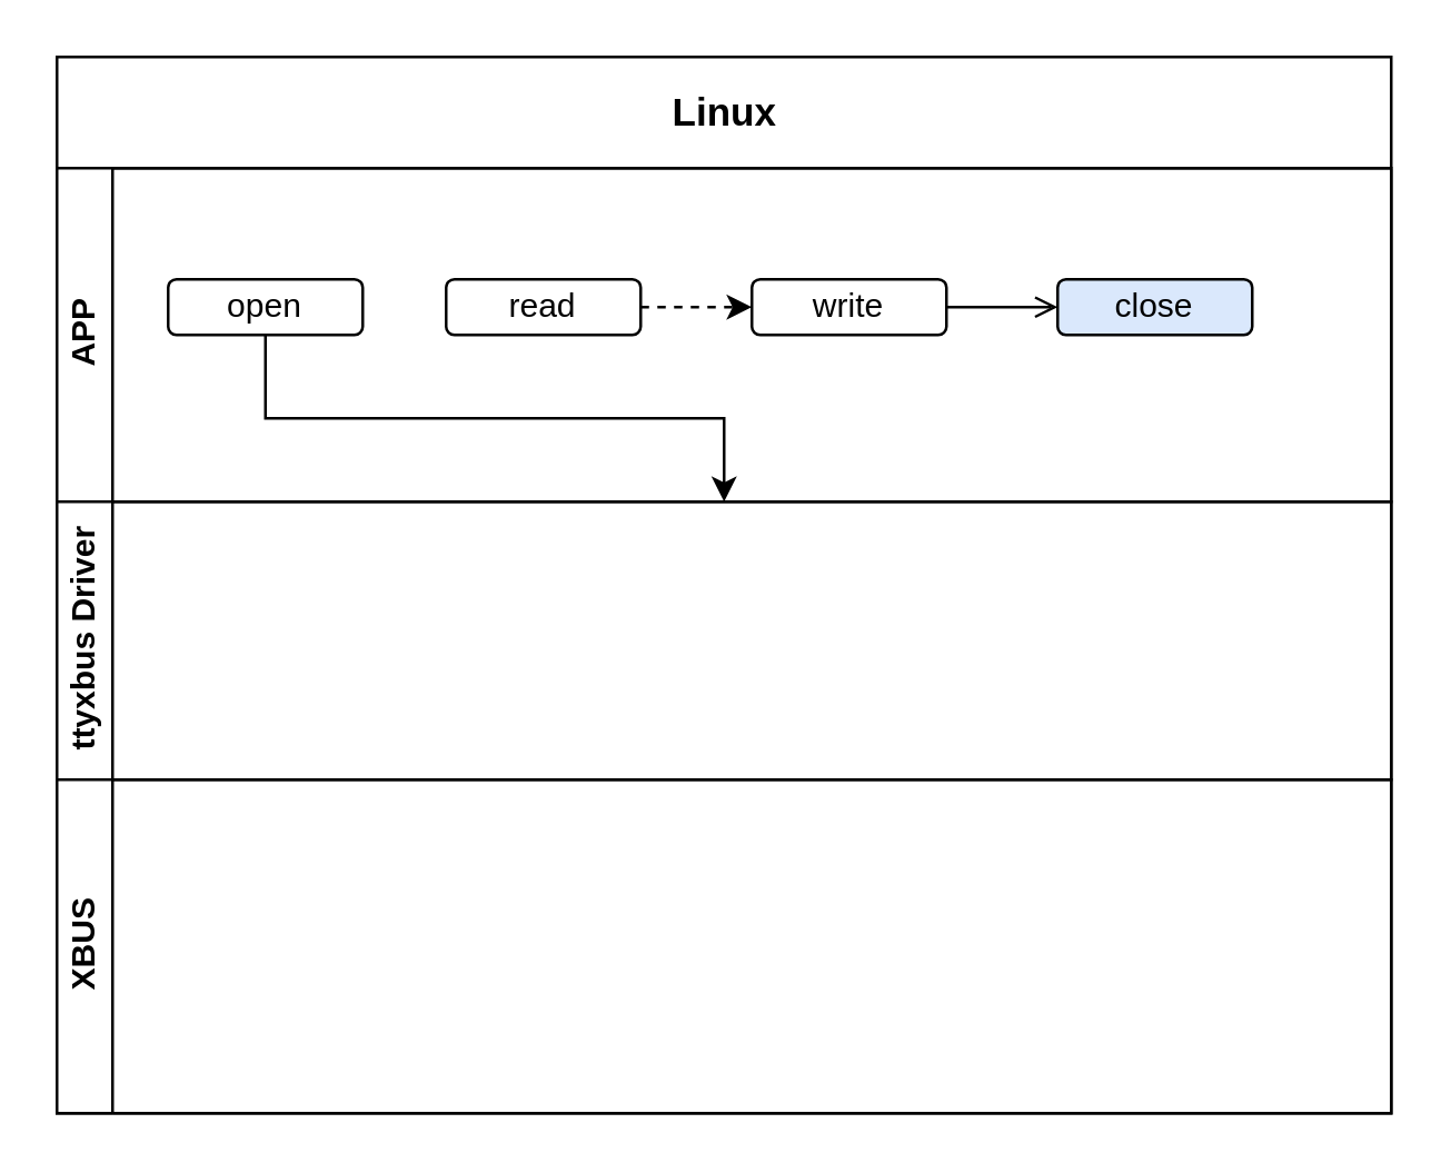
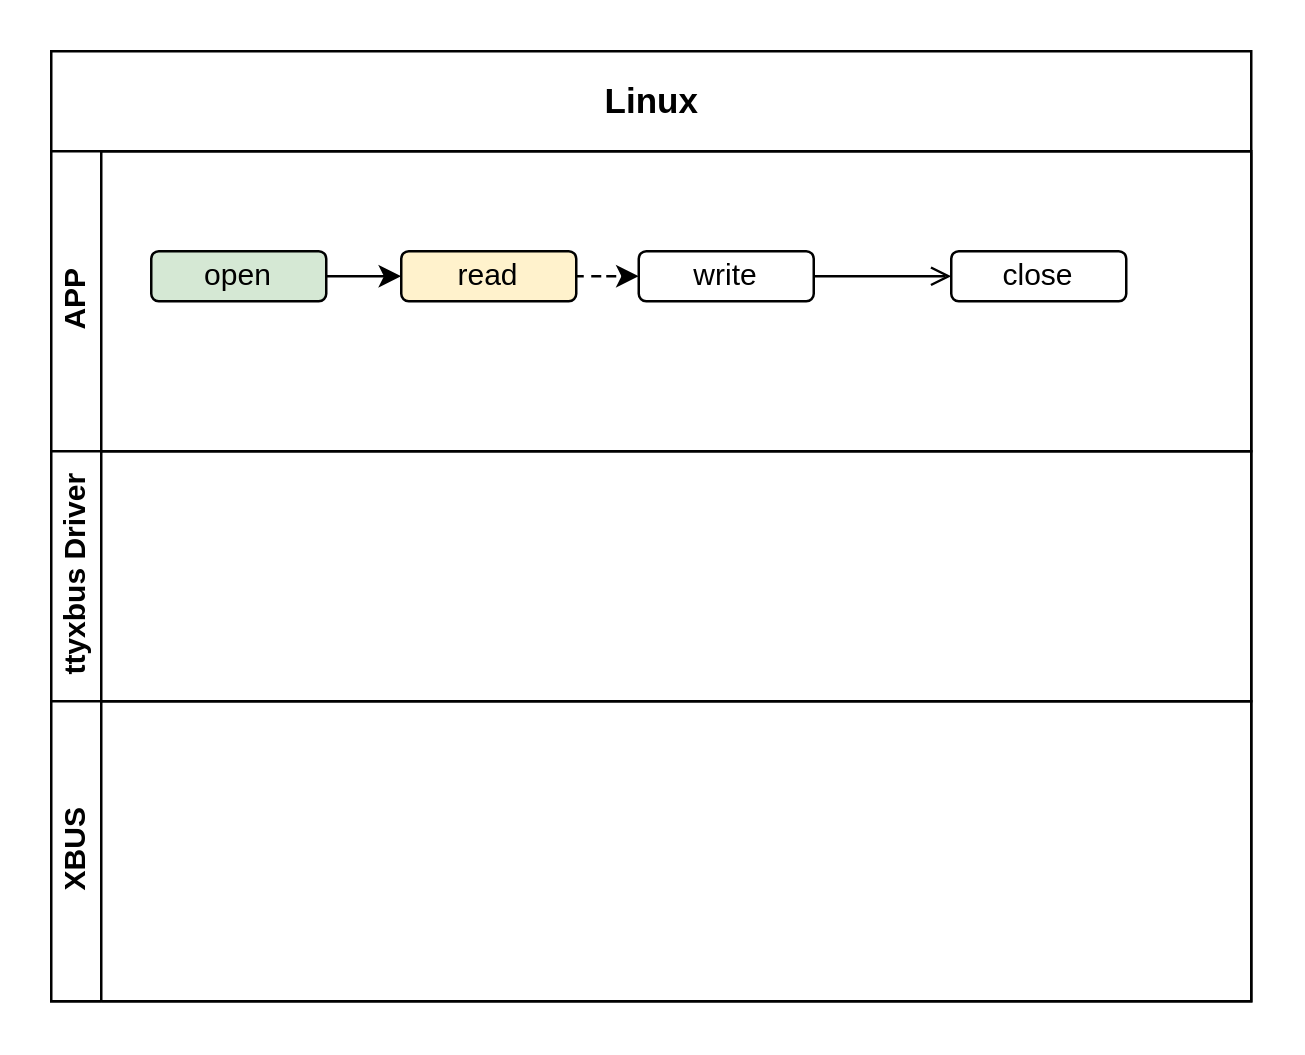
  <mxCell id="0" />
  <mxCell id="1" parent="0" />
  <mxCell id="2" value="&lt;font style=&quot;font-size: 14px;&quot;&gt;Linux&lt;/font&gt;" style="swimlane;childLayout=stackLayout;resizeParent=1;resizeParentMax=0;horizontal=1;startSize=40;horizontalStack=0;html=1;" vertex="1" parent="1"><mxGeometry x="20" y="20" width="480" height="380" as="geometry" /></mxCell>
  <mxCell id="3" value="APP" style="swimlane;startSize=20;horizontal=0;html=1;" vertex="1" parent="2"><mxGeometry y="40" width="480" height="120" as="geometry" /></mxCell>
- <mxCell id="4" value="" style="edgeStyle=orthogonalEdgeStyle;rounded=0;orthogonalLoop=1;jettySize=auto;html=1;" edge="1" parent="3" source="5" target="11"><mxGeometry relative="1" as="geometry" /></mxCell>
- <mxCell id="5" value="open" style="rounded=1;whiteSpace=wrap;html=1;" vertex="1" parent="3"><mxGeometry x="40" y="40" width="70" height="20" as="geometry" /></mxCell>
+ <mxCell id="4" value="" style="edgeStyle=orthogonalEdgeStyle;rounded=0;orthogonalLoop=1;jettySize=auto;html=1;" edge="1" parent="3" source="5" target="7"><mxGeometry relative="1" as="geometry" /></mxCell>
+ <mxCell id="5" value="open" style="rounded=1;whiteSpace=wrap;html=1;fillColor=#d5e8d4;" vertex="1" parent="3"><mxGeometry x="40" y="40" width="70" height="20" as="geometry" /></mxCell>
  <mxCell id="6" value="" style="edgeStyle=orthogonalEdgeStyle;rounded=0;orthogonalLoop=1;jettySize=auto;html=1;dashed=1;" edge="1" parent="3" source="7" target="9"><mxGeometry relative="1" as="geometry" /></mxCell>
- <mxCell id="7" value="read" style="rounded=1;whiteSpace=wrap;html=1;" vertex="1" parent="3"><mxGeometry x="140" y="40" width="70" height="20" as="geometry" /></mxCell>
+ <mxCell id="7" value="read" style="rounded=1;whiteSpace=wrap;html=1;fillColor=#fff2cc;" vertex="1" parent="3"><mxGeometry x="140" y="40" width="70" height="20" as="geometry" /></mxCell>
  <mxCell id="8" value="" style="edgeStyle=orthogonalEdgeStyle;rounded=0;orthogonalLoop=1;jettySize=auto;html=1;endArrow=open;" edge="1" parent="3" source="9" target="10"><mxGeometry relative="1" as="geometry" /></mxCell>
- <mxCell id="9" value="&lt;div&gt;write&lt;/div&gt;" style="rounded=1;whiteSpace=wrap;html=1;" vertex="1" parent="3"><mxGeometry x="250" y="40" width="70" height="20" as="geometry" /></mxCell>
- <mxCell id="10" value="close" style="rounded=1;whiteSpace=wrap;html=1;fillColor=#dae8fc;" vertex="1" parent="3"><mxGeometry x="360" y="40" width="70" height="20" as="geometry" /></mxCell>
+ <mxCell id="9" value="&lt;div&gt;write&lt;/div&gt;" style="rounded=1;whiteSpace=wrap;html=1;" vertex="1" parent="3"><mxGeometry x="235" y="40" width="70" height="20" as="geometry" /></mxCell>
+ <mxCell id="10" value="close" style="rounded=1;whiteSpace=wrap;html=1;" vertex="1" parent="3"><mxGeometry x="360" y="40" width="70" height="20" as="geometry" /></mxCell>
  <mxCell id="11" value="ttyxbus Driver" style="swimlane;startSize=20;horizontal=0;html=1;" vertex="1" parent="2"><mxGeometry y="160" width="480" height="100" as="geometry" /></mxCell>
  <mxCell id="12" value="XBUS" style="swimlane;startSize=20;horizontal=0;html=1;" vertex="1" parent="2"><mxGeometry y="260" width="480" height="120" as="geometry" /></mxCell>
